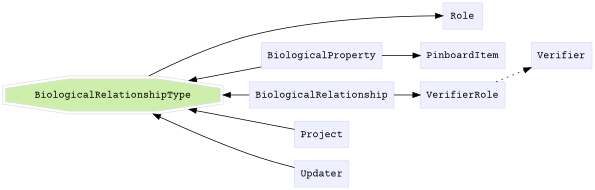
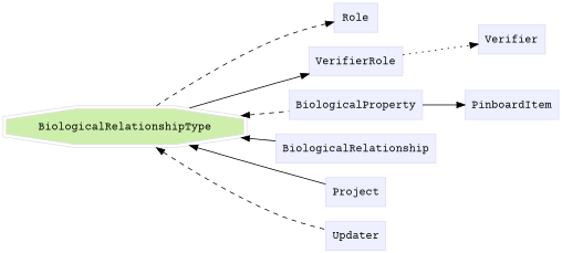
  digraph {
    fontname="Courier Prime"
    rankdir=LR
    node [color="#dddeee" fillcolor="#eeefff" fontname="Courier Prime" group=supporting shape=box style=filled]
    edge [fontname="Courier Prime"]
    n1 [color="#dedede" fillcolor="#cdefab" group=target height=0.61111 label=BiologicalRelationshipType shape=doubleoctagon width=3.5632]
    n2 [height=0.5 label=PinboardItem width=1.2535]
    n3 [height=0.5 label=Role width=0.75]
    n4 [height=0.5 label=VerifierRole width=1.1493]
    n5 [height=0.5 label=Verifier width=0.79514]
    n6 [height=0.5 label=BiologicalProperty width=1.6493]
    n7 [height=0.5 label=BiologicalRelationship width=1.9514]
    n8 [height=0.5 label=Project width=0.75347]
    n9 [height=0.5 label=Updater width=0.82639]
    subgraph sub_1 {
    }
    subgraph sub_2 {
      rank=min
    }
    subgraph sub_3 {
      n1
      n2
      n3
      n4
      n5
      n6
      n7
      n8
      n9
    }
-   n1 -> n3
-   n7 -> n4
-   n1 -> n6 [dir=back style=solid]
+   n1 -> n3 [style=dashed]
+   n1 -> n4
+   n1 -> n6 [dir=back style=dashed]
    n1 -> n7 [dir=back style=solid]
    n1 -> n8 [dir=back style=solid]
-   n1 -> n9 [dir=back style=solid]
+   n1 -> n9 [dir=back style=dashed]
    n3 -> n5 [style=invis]
    n4 -> n5 [style=dotted]
    n6 -> n2
  }
